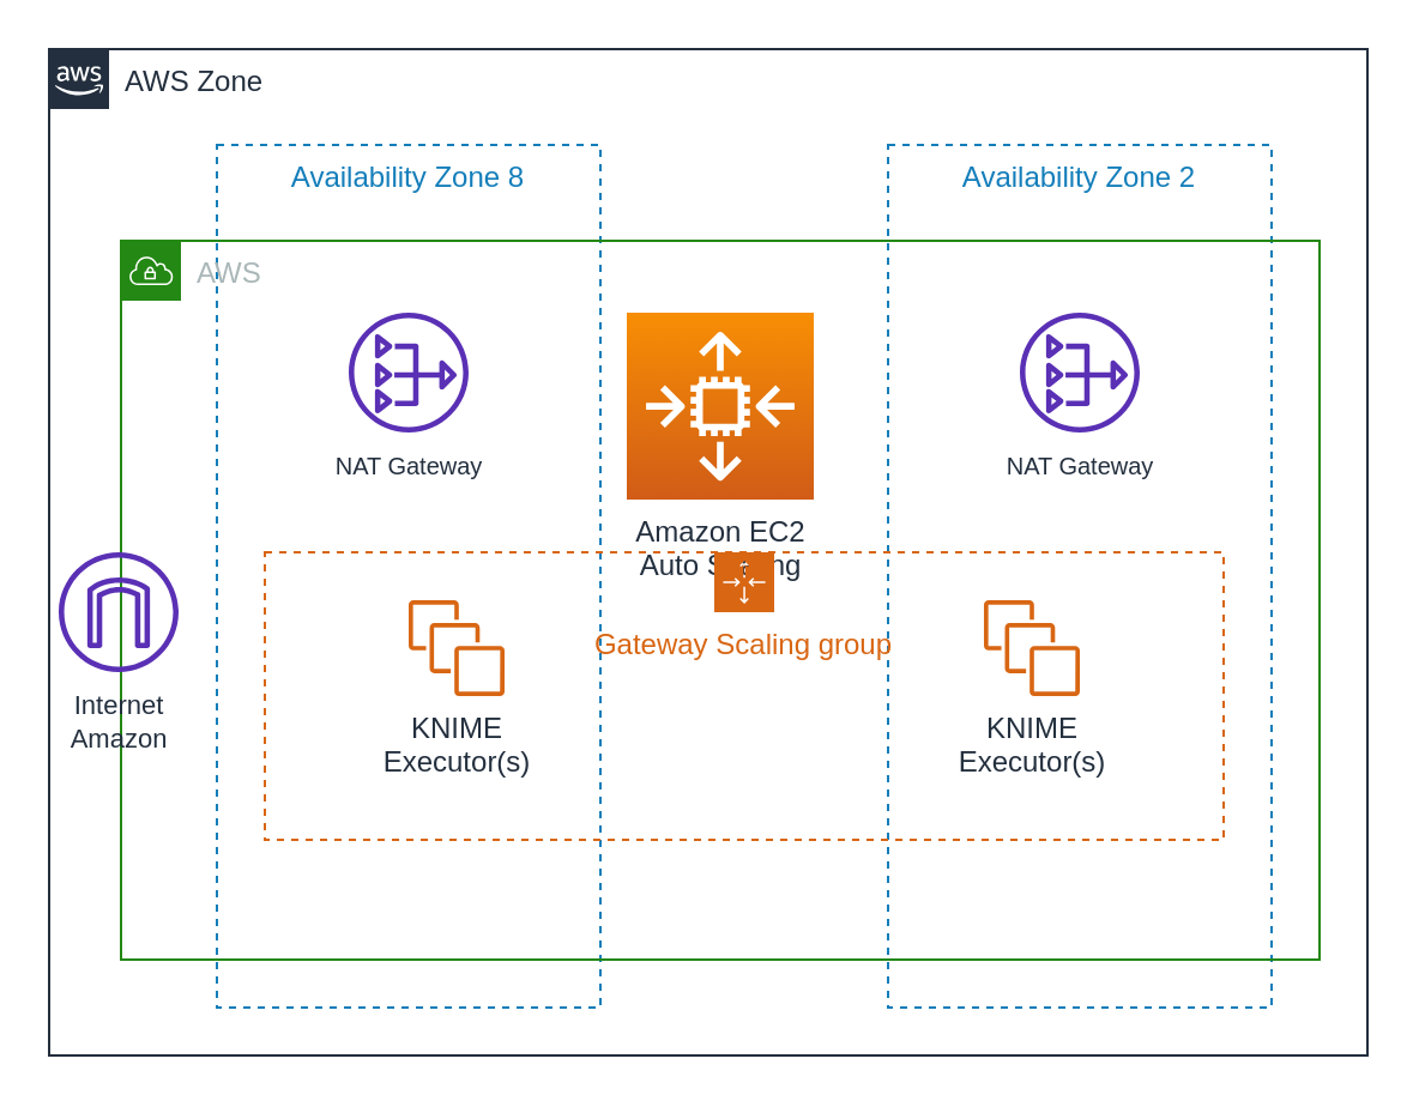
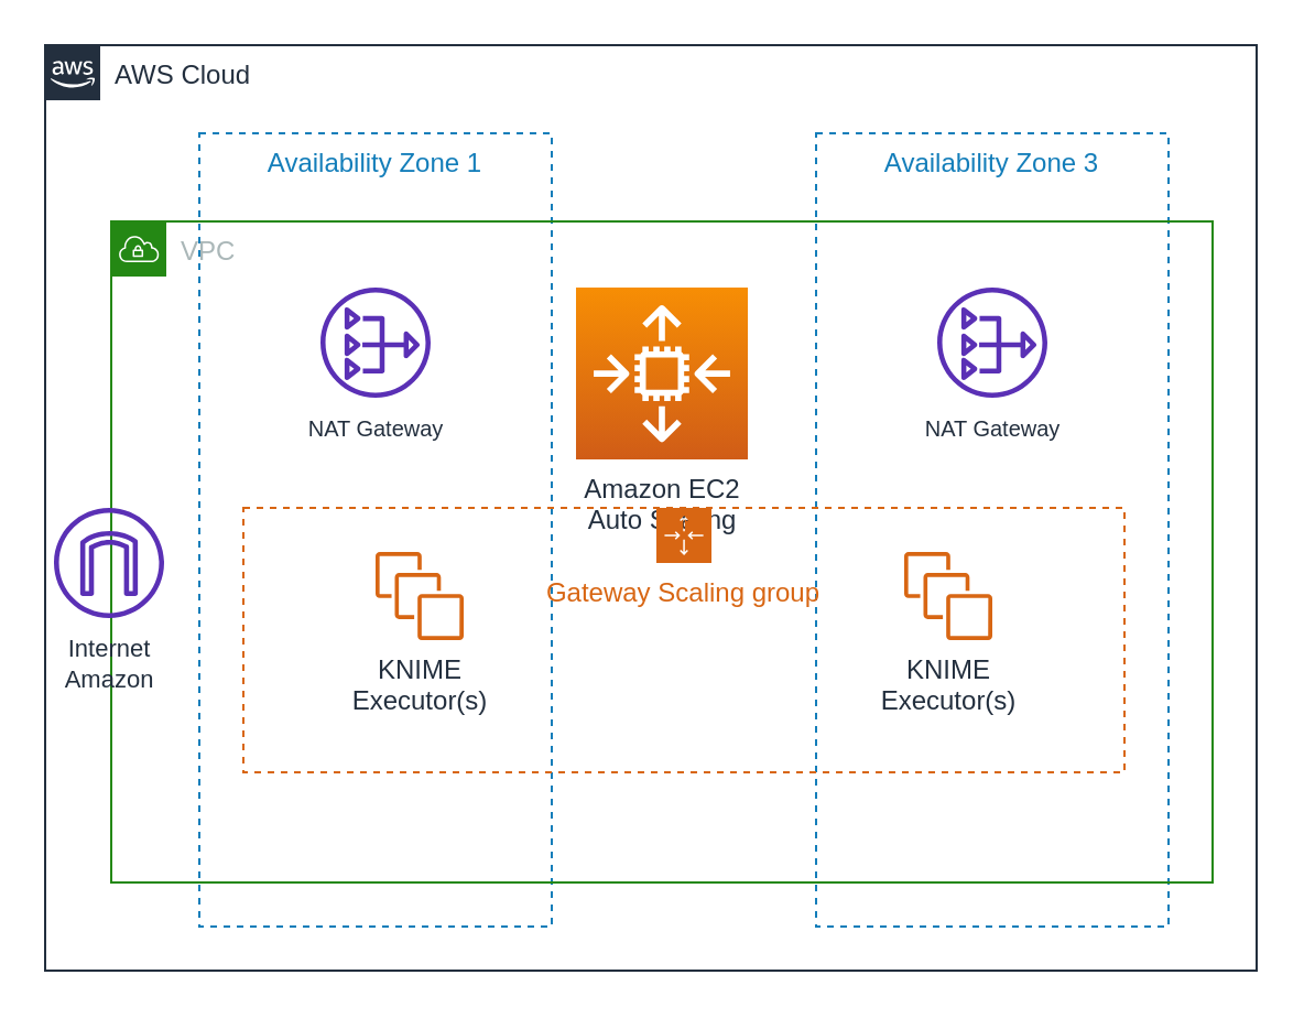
  <mxCell id="0" />
  <mxCell id="1" parent="0" />
- <mxCell id="2" value="AWS Zone" style="points=[[0,0],[0.25,0],[0.5,0],[0.75,0],[1,0],[1,0.25],[1,0.5],[1,0.75],[1,1],[0.75,1],[0.5,1],[0.25,1],[0,1],[0,0.75],[0,0.5],[0,0.25]];outlineConnect=0;gradientColor=none;html=1;whiteSpace=wrap;fontSize=12;fontStyle=0;shape=mxgraph.aws4.group;grIcon=mxgraph.aws4.group_aws_cloud_alt;strokeColor=#232F3E;fillColor=none;verticalAlign=top;align=left;spacingLeft=30;fontColor=#232F3E;dashed=0;" parent="1" vertex="1"><mxGeometry x="20" y="20" width="550" height="420" as="geometry" /></mxCell>
- <mxCell id="3" value="Availability Zone 8" style="fillColor=none;strokeColor=#147EBA;dashed=1;verticalAlign=top;fontStyle=0;fontColor=#147EBA;" parent="1" vertex="1"><mxGeometry x="90" y="60" width="160" height="360" as="geometry" /></mxCell>
- <mxCell id="4" value="Availability Zone 2" style="fillColor=none;strokeColor=#147EBA;dashed=1;verticalAlign=top;fontStyle=0;fontColor=#147EBA;" parent="1" vertex="1"><mxGeometry x="370" y="60" width="160" height="360" as="geometry" /></mxCell>
- <mxCell id="5" value="AWS" style="points=[[0,0],[0.25,0],[0.5,0],[0.75,0],[1,0],[1,0.25],[1,0.5],[1,0.75],[1,1],[0.75,1],[0.5,1],[0.25,1],[0,1],[0,0.75],[0,0.5],[0,0.25]];outlineConnect=0;gradientColor=none;html=1;whiteSpace=wrap;fontSize=12;fontStyle=0;shape=mxgraph.aws4.group;grIcon=mxgraph.aws4.group_vpc;strokeColor=#248814;fillColor=none;verticalAlign=top;align=left;spacingLeft=30;fontColor=#AAB7B8;dashed=0;" parent="1" vertex="1"><mxGeometry x="50" y="100" width="500" height="300" as="geometry" /></mxCell>
+ <mxCell id="2" value="AWS Cloud" style="points=[[0,0],[0.25,0],[0.5,0],[0.75,0],[1,0],[1,0.25],[1,0.5],[1,0.75],[1,1],[0.75,1],[0.5,1],[0.25,1],[0,1],[0,0.75],[0,0.5],[0,0.25]];outlineConnect=0;gradientColor=none;html=1;whiteSpace=wrap;fontSize=12;fontStyle=0;shape=mxgraph.aws4.group;grIcon=mxgraph.aws4.group_aws_cloud_alt;strokeColor=#232F3E;fillColor=none;verticalAlign=top;align=left;spacingLeft=30;fontColor=#232F3E;dashed=0;" parent="1" vertex="1"><mxGeometry x="20" y="20" width="550" height="420" as="geometry" /></mxCell>
+ <mxCell id="3" value="Availability Zone 1" style="fillColor=none;strokeColor=#147EBA;dashed=1;verticalAlign=top;fontStyle=0;fontColor=#147EBA;" parent="1" vertex="1"><mxGeometry x="90" y="60" width="160" height="360" as="geometry" /></mxCell>
+ <mxCell id="4" value="Availability Zone 3" style="fillColor=none;strokeColor=#147EBA;dashed=1;verticalAlign=top;fontStyle=0;fontColor=#147EBA;" parent="1" vertex="1"><mxGeometry x="370" y="60" width="160" height="360" as="geometry" /></mxCell>
+ <mxCell id="5" value="VPC" style="points=[[0,0],[0.25,0],[0.5,0],[0.75,0],[1,0],[1,0.25],[1,0.5],[1,0.75],[1,1],[0.75,1],[0.5,1],[0.25,1],[0,1],[0,0.75],[0,0.5],[0,0.25]];outlineConnect=0;gradientColor=none;html=1;whiteSpace=wrap;fontSize=12;fontStyle=0;shape=mxgraph.aws4.group;grIcon=mxgraph.aws4.group_vpc;strokeColor=#248814;fillColor=none;verticalAlign=top;align=left;spacingLeft=30;fontColor=#AAB7B8;dashed=0;" parent="1" vertex="1"><mxGeometry x="50" y="100" width="500" height="300" as="geometry" /></mxCell>
  <mxCell id="6" value="Amazon EC2 &lt;br&gt;Auto Scaling" style="outlineConnect=0;fontColor=#232F3E;gradientColor=#F78E04;gradientDirection=north;fillColor=#D05C17;strokeColor=#ffffff;dashed=0;verticalLabelPosition=bottom;verticalAlign=top;align=center;html=1;fontSize=12;fontStyle=0;aspect=fixed;shape=mxgraph.aws4.resourceIcon;resIcon=mxgraph.aws4.auto_scaling2;" parent="1" vertex="1"><mxGeometry x="261" y="130" width="78" height="78" as="geometry" /></mxCell>
  <mxCell id="7" value="Gateway Scaling group" style="points=[[0,0],[0.25,0],[0.5,0],[0.75,0],[1,0],[1,0.25],[1,0.5],[1,0.75],[1,1],[0.75,1],[0.5,1],[0.25,1],[0,1],[0,0.75],[0,0.5],[0,0.25]];outlineConnect=0;gradientColor=none;html=1;whiteSpace=wrap;fontSize=12;fontStyle=0;shape=mxgraph.aws4.groupCenter;grIcon=mxgraph.aws4.group_auto_scaling_group;grStroke=1;strokeColor=#D86613;fillColor=none;verticalAlign=top;align=center;fontColor=#D86613;dashed=1;spacingTop=25;" parent="1" vertex="1"><mxGeometry x="110" y="230" width="400" height="120" as="geometry" /></mxCell>
  <mxCell id="8" value="KNIME&lt;br&gt;Executor(s)" style="outlineConnect=0;fontColor=#232F3E;gradientColor=none;fillColor=#D86613;strokeColor=none;dashed=0;verticalLabelPosition=bottom;verticalAlign=top;align=center;html=1;fontSize=12;fontStyle=0;aspect=fixed;pointerEvents=1;shape=mxgraph.aws4.instances;" parent="1" vertex="1"><mxGeometry x="170" y="250" width="40" height="40" as="geometry" /></mxCell>
  <mxCell id="9" value="KNIME&lt;br&gt;Executor(s)" style="outlineConnect=0;fontColor=#232F3E;gradientColor=none;fillColor=#D86613;strokeColor=none;dashed=0;verticalLabelPosition=bottom;verticalAlign=top;align=center;html=1;fontSize=12;fontStyle=0;aspect=fixed;pointerEvents=1;shape=mxgraph.aws4.instances;" parent="1" vertex="1"><mxGeometry x="410" y="250" width="40" height="40" as="geometry" /></mxCell>
  <mxCell id="10" value="&lt;font style=&quot;font-size: 10px&quot;&gt;NAT Gateway&lt;/font&gt;" style="outlineConnect=0;fontColor=#232F3E;gradientColor=none;fillColor=#5A30B5;strokeColor=none;dashed=0;verticalLabelPosition=bottom;verticalAlign=top;align=center;html=1;fontSize=12;fontStyle=0;aspect=fixed;pointerEvents=1;shape=mxgraph.aws4.nat_gateway;" parent="1" vertex="1"><mxGeometry x="145" y="130" width="50" height="50" as="geometry" /></mxCell>
  <mxCell id="11" value="&lt;font style=&quot;font-size: 11px&quot;&gt;Internet&lt;br&gt;Amazon&lt;/font&gt;" style="outlineConnect=0;fontColor=#232F3E;gradientColor=none;fillColor=#5A30B5;strokeColor=none;dashed=0;verticalLabelPosition=bottom;verticalAlign=top;align=center;html=1;fontSize=12;fontStyle=0;aspect=fixed;pointerEvents=1;shape=mxgraph.aws4.internet_gateway;" parent="1" vertex="1"><mxGeometry x="24" y="230" width="50" height="50" as="geometry" /></mxCell>
  <mxCell id="12" value="&lt;font style=&quot;font-size: 10px&quot;&gt;NAT Gateway&lt;/font&gt;" style="outlineConnect=0;fontColor=#232F3E;gradientColor=none;fillColor=#5A30B5;strokeColor=none;dashed=0;verticalLabelPosition=bottom;verticalAlign=top;align=center;html=1;fontSize=12;fontStyle=0;aspect=fixed;pointerEvents=1;shape=mxgraph.aws4.nat_gateway;" parent="1" vertex="1"><mxGeometry x="425" y="130" width="50" height="50" as="geometry" /></mxCell>
  <mxCell id="13" style="edgeStyle=orthogonalEdgeStyle;rounded=0;orthogonalLoop=1;jettySize=auto;html=1;exitX=0.5;exitY=1;exitDx=0;exitDy=0;" parent="1" source="2" target="2" edge="1"><mxGeometry relative="1" as="geometry" /></mxCell>
